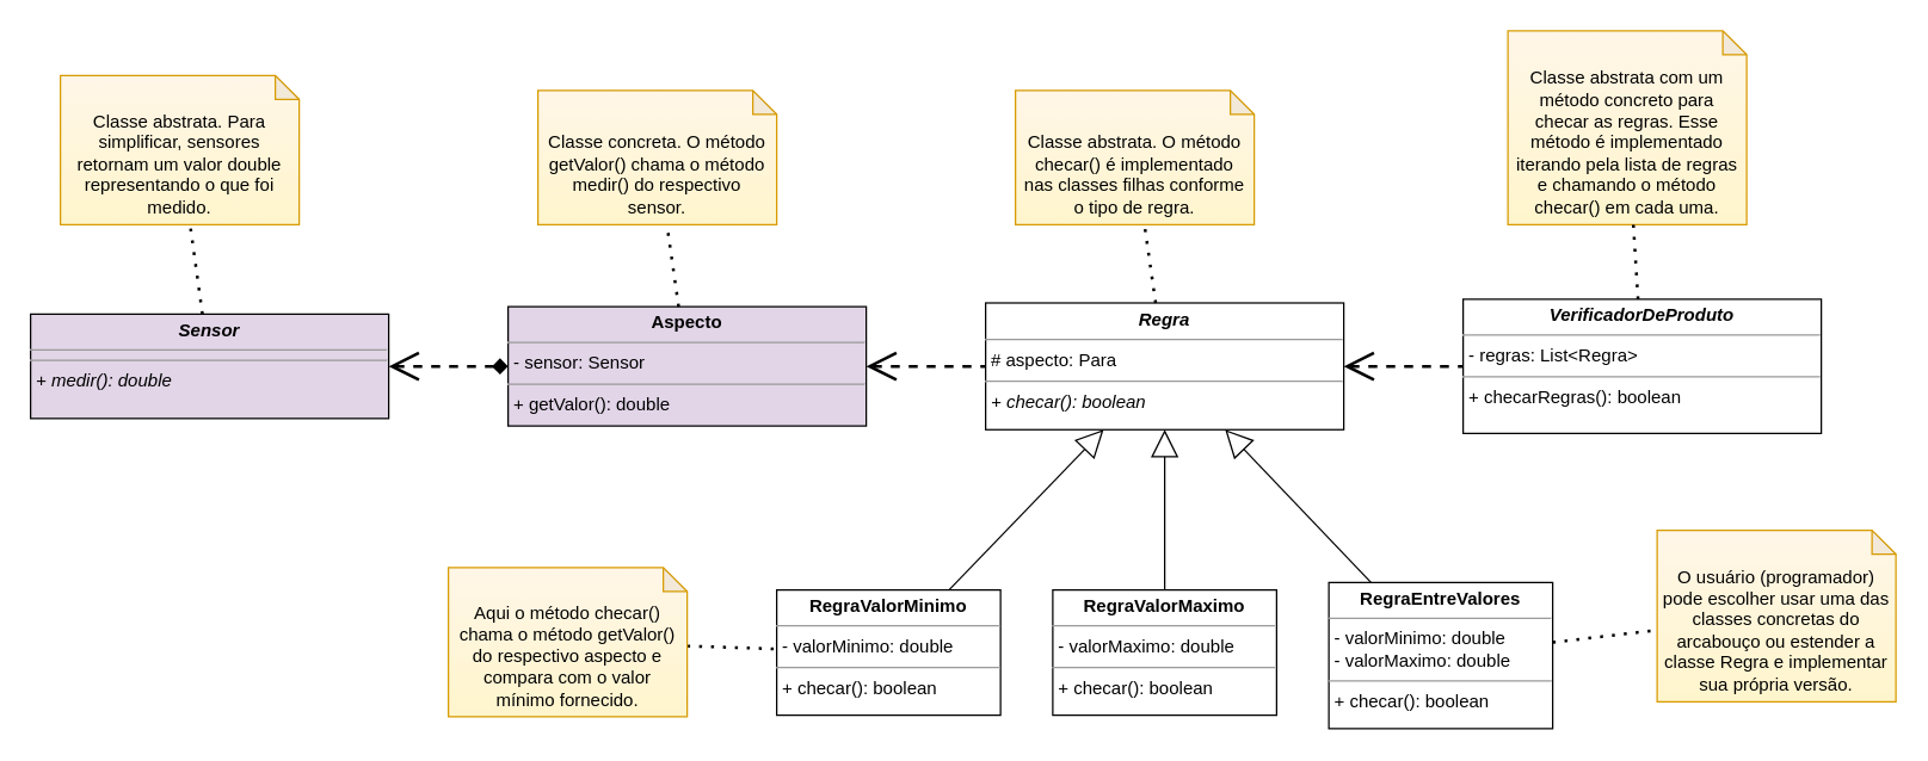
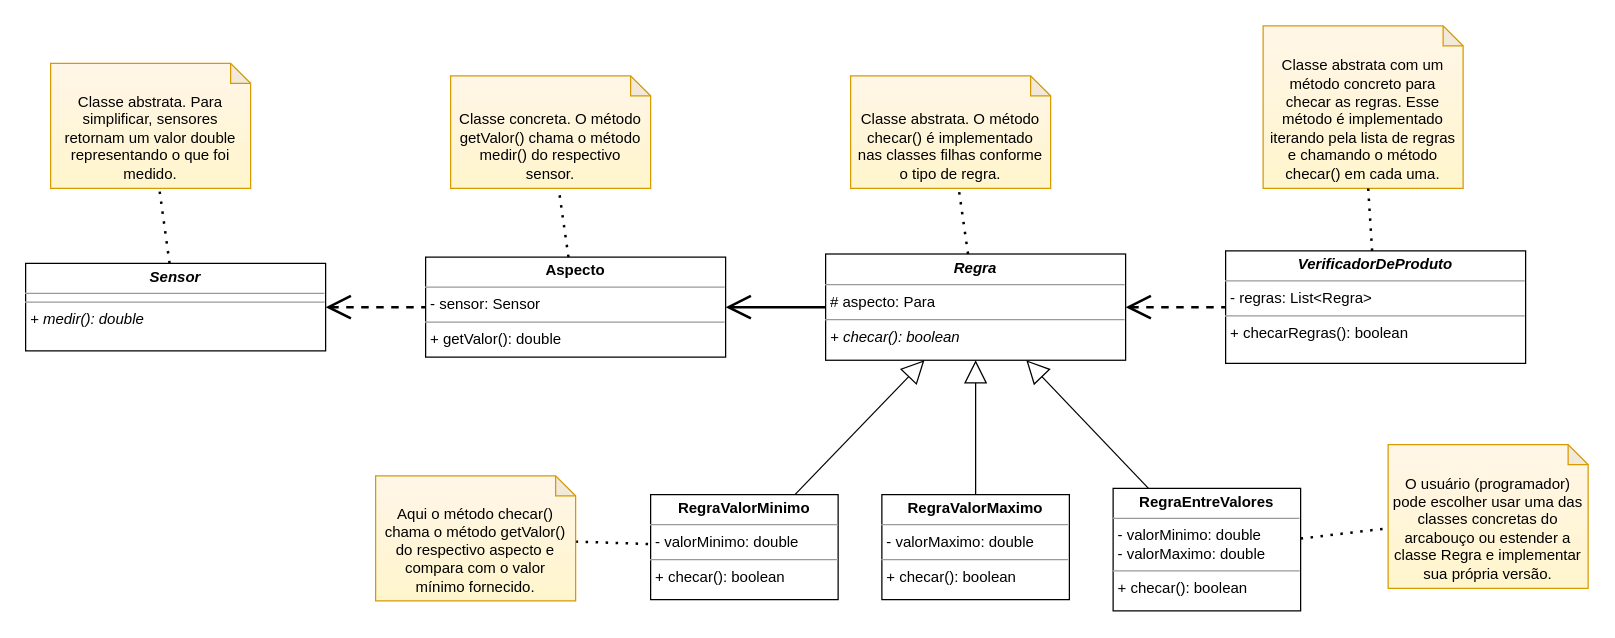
  <mxCell id="0" />
  <mxCell id="1" parent="0" />
- <mxCell id="2" value="&lt;p style=&quot;margin:0px;margin-top:4px;text-align:center;&quot;&gt;&lt;i&gt;&lt;b&gt;Sensor&lt;/b&gt;&lt;/i&gt;&lt;br&gt;&lt;/p&gt;&lt;hr size=&quot;1&quot;&gt;&lt;hr size=&quot;1&quot;&gt;&lt;p style=&quot;margin:0px;margin-left:4px;&quot;&gt;&lt;i&gt;+ medir(): double&lt;/i&gt;&lt;br&gt;&lt;/p&gt;" style="verticalAlign=top;align=left;overflow=fill;fontSize=12;fontFamily=Helvetica;html=1;fillColor=#e1d5e7;" parent="1" vertex="1"><mxGeometry x="20" y="210" width="240" height="70" as="geometry" /></mxCell>
- <mxCell id="3" value="&lt;p style=&quot;margin:0px;margin-top:4px;text-align:center;&quot;&gt;&lt;b&gt;Aspecto&lt;/b&gt;&lt;/p&gt;&lt;hr size=&quot;1&quot;&gt;&lt;p style=&quot;margin:0px;margin-left:4px;&quot;&gt;- sensor: Sensor&lt;br&gt;&lt;/p&gt;&lt;hr size=&quot;1&quot;&gt;&lt;p style=&quot;margin:0px;margin-left:4px;&quot;&gt;+ getValor(): double&lt;br&gt;&lt;/p&gt;" style="verticalAlign=top;align=left;overflow=fill;fontSize=12;fontFamily=Helvetica;html=1;fillColor=#e1d5e7;" parent="1" vertex="1"><mxGeometry x="340" y="205" width="240" height="80" as="geometry" /></mxCell>
+ <mxCell id="2" value="&lt;p style=&quot;margin:0px;margin-top:4px;text-align:center;&quot;&gt;&lt;i&gt;&lt;b&gt;Sensor&lt;/b&gt;&lt;/i&gt;&lt;br&gt;&lt;/p&gt;&lt;hr size=&quot;1&quot;&gt;&lt;hr size=&quot;1&quot;&gt;&lt;p style=&quot;margin:0px;margin-left:4px;&quot;&gt;&lt;i&gt;+ medir(): double&lt;/i&gt;&lt;br&gt;&lt;/p&gt;" style="verticalAlign=top;align=left;overflow=fill;fontSize=12;fontFamily=Helvetica;html=1;" parent="1" vertex="1"><mxGeometry x="20" y="210" width="240" height="70" as="geometry" /></mxCell>
+ <mxCell id="3" value="&lt;p style=&quot;margin:0px;margin-top:4px;text-align:center;&quot;&gt;&lt;b&gt;Aspecto&lt;/b&gt;&lt;/p&gt;&lt;hr size=&quot;1&quot;&gt;&lt;p style=&quot;margin:0px;margin-left:4px;&quot;&gt;- sensor: Sensor&lt;br&gt;&lt;/p&gt;&lt;hr size=&quot;1&quot;&gt;&lt;p style=&quot;margin:0px;margin-left:4px;&quot;&gt;+ getValor(): double&lt;br&gt;&lt;/p&gt;" style="verticalAlign=top;align=left;overflow=fill;fontSize=12;fontFamily=Helvetica;html=1;" parent="1" vertex="1"><mxGeometry x="340" y="205" width="240" height="80" as="geometry" /></mxCell>
  <mxCell id="4" value="&lt;p style=&quot;margin:0px;margin-top:4px;text-align:center;&quot;&gt;&lt;i&gt;&lt;b&gt;VerificadorDeProduto&lt;/b&gt;&lt;/i&gt;&lt;/p&gt;&lt;hr size=&quot;1&quot;&gt;&lt;p style=&quot;margin:0px;margin-left:4px;&quot;&gt;- regras: List&amp;lt;Regra&amp;gt;&lt;br&gt;&lt;/p&gt;&lt;hr size=&quot;1&quot;&gt;&lt;p style=&quot;margin:0px;margin-left:4px;&quot;&gt;+ checarRegras(): boolean&lt;i&gt;&lt;br&gt;&lt;/i&gt;&lt;/p&gt;" style="verticalAlign=top;align=left;overflow=fill;fontSize=12;fontFamily=Helvetica;html=1;" parent="1" vertex="1"><mxGeometry x="980" y="200" width="240" height="90" as="geometry" /></mxCell>
  <mxCell id="5" value="&lt;p style=&quot;margin:0px;margin-top:4px;text-align:center;&quot;&gt;&lt;i&gt;&lt;b&gt;Regra&lt;/b&gt;&lt;/i&gt;&lt;/p&gt;&lt;hr size=&quot;1&quot;&gt;&lt;p style=&quot;margin:0px;margin-left:4px;&quot;&gt;# aspecto: Para&lt;/p&gt;&lt;hr size=&quot;1&quot;&gt;&lt;p style=&quot;margin:0px;margin-left:4px;&quot;&gt;&lt;i&gt;+ checar(): boolean&lt;/i&gt;&lt;/p&gt;" style="verticalAlign=top;align=left;overflow=fill;fontSize=12;fontFamily=Helvetica;html=1;" parent="1" vertex="1"><mxGeometry x="660" y="202.5" width="240" height="85" as="geometry" /></mxCell>
- <mxCell id="6" value="" style="endArrow=none;dashed=1;html=1;rounded=0;strokeColor=default;strokeWidth=2;startSize=16;endSize=6;sourcePerimeterSpacing=0;targetPerimeterSpacing=0;startArrow=open;startFill=0;" parent="1" source="3" target="5" edge="1"><mxGeometry width="50" height="50" relative="1" as="geometry"><mxPoint x="770" y="550" as="sourcePoint" /><mxPoint x="1090" y="550" as="targetPoint" /></mxGeometry></mxCell>
- <mxCell id="7" value="" style="endArrow=diamond;dashed=1;html=1;rounded=0;strokeColor=default;strokeWidth=2;startSize=16;endSize=6;sourcePerimeterSpacing=0;targetPerimeterSpacing=0;startArrow=open;startFill=0;" parent="1" source="2" target="3" edge="1"><mxGeometry width="50" height="50" relative="1" as="geometry"><mxPoint x="760" y="660" as="sourcePoint" /><mxPoint x="1080" y="660" as="targetPoint" /></mxGeometry></mxCell>
+ <mxCell id="6" value="" style="endArrow=none;dashed=0;html=1;rounded=0;strokeColor=default;strokeWidth=2;startSize=16;endSize=6;sourcePerimeterSpacing=0;targetPerimeterSpacing=0;startArrow=open;startFill=0;" parent="1" source="3" target="5" edge="1"><mxGeometry width="50" height="50" relative="1" as="geometry"><mxPoint x="770" y="550" as="sourcePoint" /><mxPoint x="1090" y="550" as="targetPoint" /></mxGeometry></mxCell>
+ <mxCell id="7" value="" style="endArrow=none;dashed=1;html=1;rounded=0;strokeColor=default;strokeWidth=2;startSize=16;endSize=6;sourcePerimeterSpacing=0;targetPerimeterSpacing=0;startArrow=open;startFill=0;" parent="1" source="2" target="3" edge="1"><mxGeometry width="50" height="50" relative="1" as="geometry"><mxPoint x="760" y="660" as="sourcePoint" /><mxPoint x="1080" y="660" as="targetPoint" /></mxGeometry></mxCell>
  <mxCell id="8" value="" style="endArrow=none;dashed=1;html=1;rounded=0;strokeColor=default;strokeWidth=2;startSize=16;endSize=6;sourcePerimeterSpacing=0;targetPerimeterSpacing=0;startArrow=open;startFill=0;" parent="1" source="5" target="4" edge="1"><mxGeometry width="50" height="50" relative="1" as="geometry"><mxPoint x="660" y="510" as="sourcePoint" /><mxPoint x="980" y="510" as="targetPoint" /></mxGeometry></mxCell>
  <mxCell id="9" value="Classe abstrata. Para simplificar, sensores retornam um valor double representando o que foi medido." style="shape=note;whiteSpace=wrap;html=1;backgroundOutline=1;darkOpacity=0.05;size=16;verticalAlign=bottom;fillColor=#FFF6E8;strokeColor=#d79b00;gradientColor=#FFF5CC;spacing=4;" parent="1" vertex="1"><mxGeometry x="40" y="50" width="160" height="100" as="geometry" /></mxCell>
  <mxCell id="10" value="Classe concreta. O método getValor() chama o método medir() do respectivo sensor." style="shape=note;whiteSpace=wrap;html=1;backgroundOutline=1;darkOpacity=0.05;size=16;verticalAlign=bottom;fillColor=#FFF6E8;strokeColor=#d79b00;gradientColor=#FFF5CC;spacing=4;" parent="1" vertex="1"><mxGeometry x="360" y="60" width="160" height="90" as="geometry" /></mxCell>
  <mxCell id="11" value="" style="endArrow=none;dashed=1;html=1;dashPattern=1 3;strokeWidth=2;rounded=0;" parent="1" source="2" target="9" edge="1"><mxGeometry width="50" height="50" relative="1" as="geometry"><mxPoint x="650" y="220" as="sourcePoint" /><mxPoint x="630" y="80" as="targetPoint" /></mxGeometry></mxCell>
  <mxCell id="12" value="" style="endArrow=none;dashed=1;html=1;dashPattern=1 3;strokeWidth=2;rounded=0;" parent="1" source="3" target="10" edge="1"><mxGeometry width="50" height="50" relative="1" as="geometry"><mxPoint x="650" y="220" as="sourcePoint" /><mxPoint x="700" y="170" as="targetPoint" /></mxGeometry></mxCell>
  <mxCell id="13" value="Classe abstrata. O método checar() é implementado nas classes filhas conforme o tipo de regra." style="shape=note;whiteSpace=wrap;html=1;backgroundOutline=1;darkOpacity=0.05;size=16;verticalAlign=bottom;fillColor=#FFF6E8;strokeColor=#d79b00;gradientColor=#FFF5CC;spacing=4;" parent="1" vertex="1"><mxGeometry x="680" y="60" width="160" height="90" as="geometry" /></mxCell>
  <mxCell id="14" value="" style="endArrow=none;dashed=1;html=1;dashPattern=1 3;strokeWidth=2;rounded=0;" parent="1" source="5" target="13" edge="1"><mxGeometry width="50" height="50" relative="1" as="geometry"><mxPoint x="650" y="220" as="sourcePoint" /><mxPoint x="700" y="170" as="targetPoint" /></mxGeometry></mxCell>
  <mxCell id="15" value="Classe abstrata com um método concreto para checar as regras. Esse método é implementado iterando pela lista de regras e chamando o método checar() em cada uma." style="shape=note;whiteSpace=wrap;html=1;backgroundOutline=1;darkOpacity=0.05;size=16;verticalAlign=bottom;fillColor=#FFF6E8;strokeColor=#d79b00;gradientColor=#FFF5CC;spacing=4;" parent="1" vertex="1"><mxGeometry x="1010" y="20" width="160" height="130" as="geometry" /></mxCell>
  <mxCell id="16" value="" style="endArrow=none;dashed=1;html=1;dashPattern=1 3;strokeWidth=2;rounded=0;" parent="1" source="4" target="15" edge="1"><mxGeometry width="50" height="50" relative="1" as="geometry"><mxPoint x="650" y="220" as="sourcePoint" /><mxPoint x="700" y="170" as="targetPoint" /></mxGeometry></mxCell>
  <mxCell id="17" value="" style="endArrow=none;html=1;rounded=0;strokeColor=default;strokeWidth=1;startSize=16;endSize=6;sourcePerimeterSpacing=0;targetPerimeterSpacing=0;startArrow=block;startFill=0;" parent="1" source="5" target="18" edge="1"><mxGeometry width="50" height="50" relative="1" as="geometry"><mxPoint x="732" y="345" as="sourcePoint" /><mxPoint x="680" y="415" as="targetPoint" /></mxGeometry></mxCell>
  <mxCell id="18" value="&lt;p style=&quot;margin:0px;margin-top:4px;text-align:center;&quot;&gt;&lt;b&gt;RegraValorMinimo&lt;/b&gt;&lt;/p&gt;&lt;hr size=&quot;1&quot;&gt;&lt;p style=&quot;margin:0px;margin-left:4px;&quot;&gt;- valorMinimo: double&lt;br&gt;&lt;/p&gt;&lt;hr size=&quot;1&quot;&gt;&lt;p style=&quot;margin:0px;margin-left:4px;&quot;&gt;+ checar(): boolean&lt;/p&gt;" style="verticalAlign=top;align=left;overflow=fill;fontSize=12;fontFamily=Helvetica;html=1;" parent="1" vertex="1"><mxGeometry x="520" y="395" width="150" height="84" as="geometry" /></mxCell>
  <mxCell id="19" value="&lt;p style=&quot;margin:0px;margin-top:4px;text-align:center;&quot;&gt;&lt;b&gt;RegraValorMaximo&lt;/b&gt;&lt;/p&gt;&lt;hr size=&quot;1&quot;&gt;&lt;p style=&quot;margin:0px;margin-left:4px;&quot;&gt;- valorMaximo: double&lt;br&gt;&lt;/p&gt;&lt;hr size=&quot;1&quot;&gt;&lt;p style=&quot;margin:0px;margin-left:4px;&quot;&gt;+ checar(): boolean&lt;/p&gt;" style="verticalAlign=top;align=left;overflow=fill;fontSize=12;fontFamily=Helvetica;html=1;" parent="1" vertex="1"><mxGeometry x="705" y="395" width="150" height="84" as="geometry" /></mxCell>
  <mxCell id="20" value="&lt;p style=&quot;margin:0px;margin-top:4px;text-align:center;&quot;&gt;&lt;b&gt;RegraEntreValores&lt;/b&gt;&lt;/p&gt;&lt;hr size=&quot;1&quot;&gt;&lt;p style=&quot;margin:0px;margin-left:4px;&quot;&gt;- valorMinimo: double&lt;/p&gt;&lt;p style=&quot;margin:0px;margin-left:4px;&quot;&gt;- valorMaximo: double&lt;br&gt;&lt;/p&gt;&lt;hr size=&quot;1&quot;&gt;&lt;p style=&quot;margin:0px;margin-left:4px;&quot;&gt;+ checar(): boolean&lt;/p&gt;" style="verticalAlign=top;align=left;overflow=fill;fontSize=12;fontFamily=Helvetica;html=1;" parent="1" vertex="1"><mxGeometry x="890" y="390" width="150" height="98" as="geometry" /></mxCell>
  <mxCell id="21" value="" style="endArrow=none;html=1;rounded=0;strokeColor=default;strokeWidth=1;startSize=16;endSize=6;sourcePerimeterSpacing=0;targetPerimeterSpacing=0;startArrow=block;startFill=0;" parent="1" source="5" target="19" edge="1"><mxGeometry width="50" height="50" relative="1" as="geometry"><mxPoint x="741" y="305" as="sourcePoint" /><mxPoint x="649" y="400" as="targetPoint" /></mxGeometry></mxCell>
  <mxCell id="22" value="" style="endArrow=none;html=1;rounded=0;strokeColor=default;strokeWidth=1;startSize=16;endSize=6;sourcePerimeterSpacing=0;targetPerimeterSpacing=0;startArrow=block;startFill=0;" parent="1" source="5" target="20" edge="1"><mxGeometry width="50" height="50" relative="1" as="geometry"><mxPoint x="751" y="315" as="sourcePoint" /><mxPoint x="659" y="410" as="targetPoint" /></mxGeometry></mxCell>
  <mxCell id="23" value="" style="endArrow=none;dashed=1;html=1;dashPattern=1 3;strokeWidth=2;rounded=0;" parent="1" source="26" target="18" edge="1"><mxGeometry width="50" height="50" relative="1" as="geometry"><mxPoint x="460" y="416.744" as="sourcePoint" /><mxPoint x="670" y="290" as="targetPoint" /></mxGeometry></mxCell>
  <mxCell id="24" value="O usuário (programador) pode escolher usar uma das classes concretas do arcabouço ou estender a classe Regra e implementar sua própria versão." style="shape=note;whiteSpace=wrap;html=1;backgroundOutline=1;darkOpacity=0.05;size=16;verticalAlign=bottom;fillColor=#FFF6E8;strokeColor=#d79b00;gradientColor=#FFF5CC;spacing=4;" parent="1" vertex="1"><mxGeometry x="1110" y="355" width="160" height="115" as="geometry" /></mxCell>
  <mxCell id="25" value="" style="endArrow=none;dashed=1;html=1;dashPattern=1 3;strokeWidth=2;rounded=0;" parent="1" source="20" target="24" edge="1"><mxGeometry width="50" height="50" relative="1" as="geometry"><mxPoint x="880" y="350" as="sourcePoint" /><mxPoint x="670" y="290" as="targetPoint" /></mxGeometry></mxCell>
  <mxCell id="26" value="Aqui o método checar() chama o método getValor() do respectivo aspecto e compara com o valor mínimo fornecido." style="shape=note;whiteSpace=wrap;html=1;backgroundOutline=1;darkOpacity=0.05;size=16;verticalAlign=bottom;fillColor=#FFF6E8;strokeColor=#d79b00;gradientColor=#FFF5CC;spacing=4;" parent="1" vertex="1"><mxGeometry x="300" y="380" width="160" height="100" as="geometry" /></mxCell>
